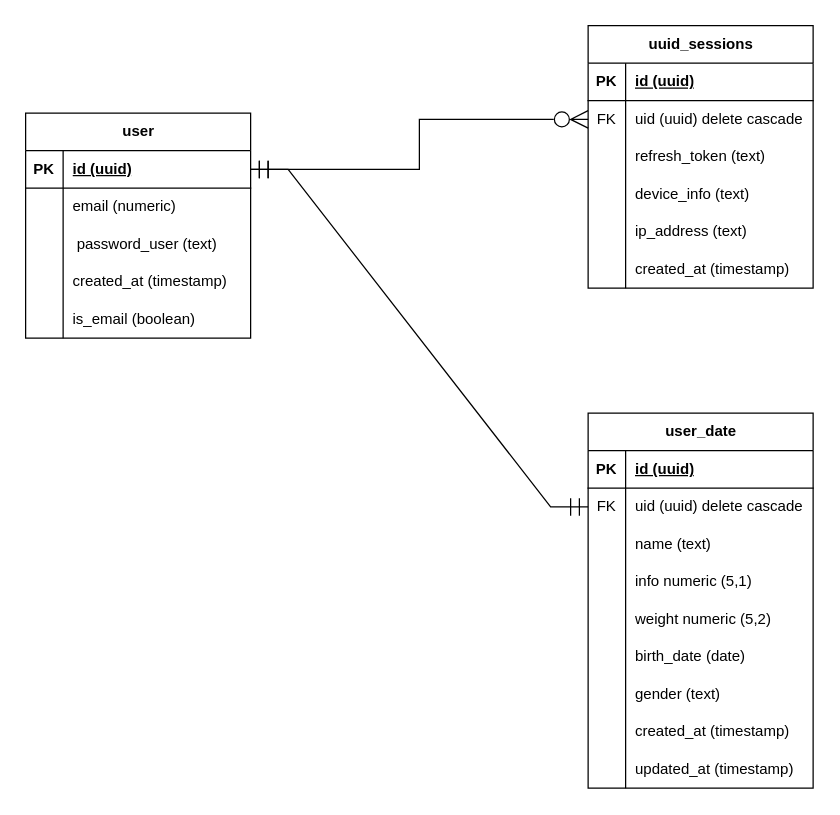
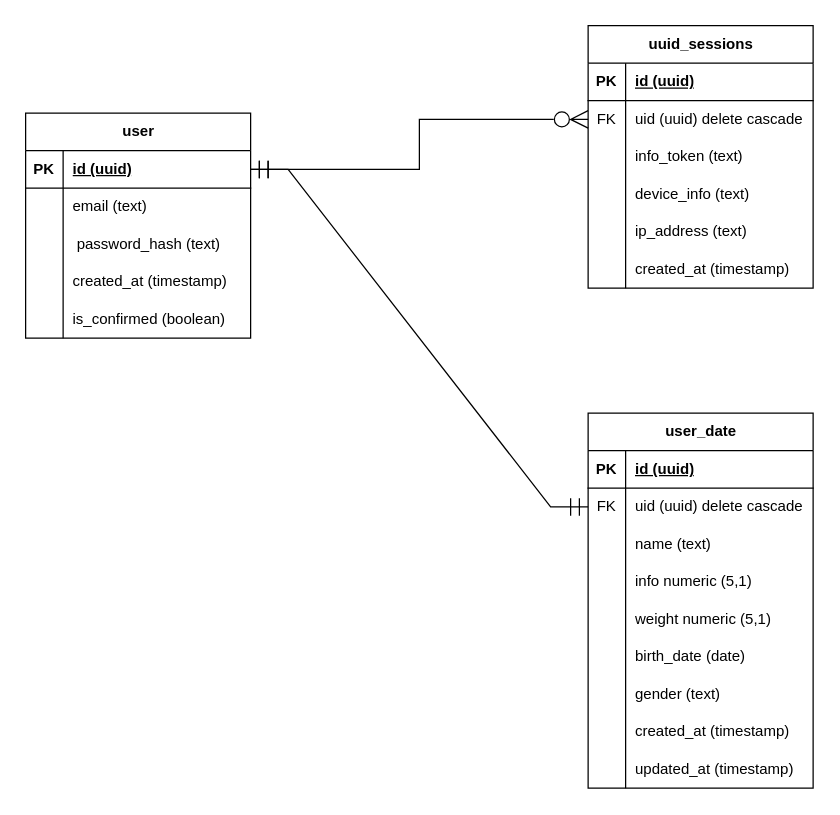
  <mxCell id="0" />
  <mxCell id="1" parent="0" />
  <mxCell id="2" value="user" style="shape=table;startSize=30;container=1;collapsible=1;childLayout=tableLayout;fixedRows=1;rowLines=0;fontStyle=1;align=center;resizeLast=1;html=1;" parent="1" vertex="1"><mxGeometry x="20" y="90" width="180" height="180" as="geometry" /></mxCell>
  <mxCell id="3" value="" style="shape=tableRow;horizontal=0;startSize=0;swimlaneHead=0;swimlaneBody=0;fillColor=none;collapsible=0;dropTarget=0;points=[[0,0.5],[1,0.5]];portConstraint=eastwest;top=0;left=0;right=0;bottom=1;" parent="2" vertex="1"><mxGeometry y="30" width="180" height="30" as="geometry" /></mxCell>
  <mxCell id="4" value="PK" style="shape=partialRectangle;connectable=0;fillColor=none;top=0;left=0;bottom=0;right=0;fontStyle=1;overflow=hidden;whiteSpace=wrap;html=1;" parent="3" vertex="1"><mxGeometry width="30" height="30" as="geometry"><mxRectangle width="30" height="30" as="alternateBounds" /></mxGeometry></mxCell>
  <mxCell id="5" value="id (uuid)" style="shape=partialRectangle;connectable=0;fillColor=none;top=0;left=0;bottom=0;right=0;align=left;spacingLeft=6;fontStyle=5;overflow=hidden;whiteSpace=wrap;html=1;" parent="3" vertex="1"><mxGeometry x="30" width="150" height="30" as="geometry"><mxRectangle width="150" height="30" as="alternateBounds" /></mxGeometry></mxCell>
  <mxCell id="6" value="" style="shape=tableRow;horizontal=0;startSize=0;swimlaneHead=0;swimlaneBody=0;fillColor=none;collapsible=0;dropTarget=0;points=[[0,0.5],[1,0.5]];portConstraint=eastwest;top=0;left=0;right=0;bottom=0;" parent="2" vertex="1"><mxGeometry y="60" width="180" height="30" as="geometry" /></mxCell>
  <mxCell id="7" value="" style="shape=partialRectangle;connectable=0;fillColor=none;top=0;left=0;bottom=0;right=0;editable=1;overflow=hidden;whiteSpace=wrap;html=1;" parent="6" vertex="1"><mxGeometry width="30" height="30" as="geometry"><mxRectangle width="30" height="30" as="alternateBounds" /></mxGeometry></mxCell>
- <mxCell id="8" value="email (numeric)" style="shape=partialRectangle;connectable=0;fillColor=none;top=0;left=0;bottom=0;right=0;align=left;spacingLeft=6;overflow=hidden;whiteSpace=wrap;html=1;rowspan=1;" parent="6" vertex="1"><mxGeometry x="30" width="150" height="30" as="geometry"><mxRectangle width="150" height="30" as="alternateBounds" /></mxGeometry></mxCell>
+ <mxCell id="8" value="email (text)" style="shape=partialRectangle;connectable=0;fillColor=none;top=0;left=0;bottom=0;right=0;align=left;spacingLeft=6;overflow=hidden;whiteSpace=wrap;html=1;rowspan=1;" parent="6" vertex="1"><mxGeometry x="30" width="150" height="30" as="geometry"><mxRectangle width="150" height="30" as="alternateBounds" /></mxGeometry></mxCell>
  <mxCell id="9" value="" style="shape=tableRow;horizontal=0;startSize=0;swimlaneHead=0;swimlaneBody=0;fillColor=none;collapsible=0;dropTarget=0;points=[[0,0.5],[1,0.5]];portConstraint=eastwest;top=0;left=0;right=0;bottom=0;" parent="2" vertex="1"><mxGeometry y="90" width="180" height="30" as="geometry" /></mxCell>
  <mxCell id="10" value="" style="shape=partialRectangle;connectable=0;fillColor=none;top=0;left=0;bottom=0;right=0;editable=1;overflow=hidden;whiteSpace=wrap;html=1;" parent="9" vertex="1"><mxGeometry width="30" height="30" as="geometry"><mxRectangle width="30" height="30" as="alternateBounds" /></mxGeometry></mxCell>
- <mxCell id="11" value="&amp;nbsp;password_user (text)" style="shape=partialRectangle;connectable=0;fillColor=none;top=0;left=0;bottom=0;right=0;align=left;spacingLeft=6;overflow=hidden;whiteSpace=wrap;html=1;" parent="9" vertex="1"><mxGeometry x="30" width="150" height="30" as="geometry"><mxRectangle width="150" height="30" as="alternateBounds" /></mxGeometry></mxCell>
+ <mxCell id="11" value="&amp;nbsp;password_hash (text)" style="shape=partialRectangle;connectable=0;fillColor=none;top=0;left=0;bottom=0;right=0;align=left;spacingLeft=6;overflow=hidden;whiteSpace=wrap;html=1;" parent="9" vertex="1"><mxGeometry x="30" width="150" height="30" as="geometry"><mxRectangle width="150" height="30" as="alternateBounds" /></mxGeometry></mxCell>
  <mxCell id="12" value="" style="shape=tableRow;horizontal=0;startSize=0;swimlaneHead=0;swimlaneBody=0;fillColor=none;collapsible=0;dropTarget=0;points=[[0,0.5],[1,0.5]];portConstraint=eastwest;top=0;left=0;right=0;bottom=0;" parent="2" vertex="1"><mxGeometry y="120" width="180" height="30" as="geometry" /></mxCell>
  <mxCell id="13" value="" style="shape=partialRectangle;connectable=0;fillColor=none;top=0;left=0;bottom=0;right=0;editable=1;overflow=hidden;whiteSpace=wrap;html=1;" parent="12" vertex="1"><mxGeometry width="30" height="30" as="geometry"><mxRectangle width="30" height="30" as="alternateBounds" /></mxGeometry></mxCell>
  <mxCell id="14" value="created_at (timestamp)" style="shape=partialRectangle;connectable=0;fillColor=none;top=0;left=0;bottom=0;right=0;align=left;spacingLeft=6;overflow=hidden;whiteSpace=wrap;html=1;" parent="12" vertex="1"><mxGeometry x="30" width="150" height="30" as="geometry"><mxRectangle width="150" height="30" as="alternateBounds" /></mxGeometry></mxCell>
  <mxCell id="15" value="" style="shape=tableRow;horizontal=0;startSize=0;swimlaneHead=0;swimlaneBody=0;fillColor=none;collapsible=0;dropTarget=0;points=[[0,0.5],[1,0.5]];portConstraint=eastwest;top=0;left=0;right=0;bottom=0;" parent="2" vertex="1"><mxGeometry y="150" width="180" height="30" as="geometry" /></mxCell>
  <mxCell id="16" value="" style="shape=partialRectangle;connectable=0;fillColor=none;top=0;left=0;bottom=0;right=0;editable=1;overflow=hidden;whiteSpace=wrap;html=1;" parent="15" vertex="1"><mxGeometry width="30" height="30" as="geometry"><mxRectangle width="30" height="30" as="alternateBounds" /></mxGeometry></mxCell>
- <mxCell id="17" value="is_email (boolean)" style="shape=partialRectangle;connectable=0;fillColor=none;top=0;left=0;bottom=0;right=0;align=left;spacingLeft=6;overflow=hidden;whiteSpace=wrap;html=1;" parent="15" vertex="1"><mxGeometry x="30" width="150" height="30" as="geometry"><mxRectangle width="150" height="30" as="alternateBounds" /></mxGeometry></mxCell>
+ <mxCell id="17" value="is_confirmed (boolean)" style="shape=partialRectangle;connectable=0;fillColor=none;top=0;left=0;bottom=0;right=0;align=left;spacingLeft=6;overflow=hidden;whiteSpace=wrap;html=1;" parent="15" vertex="1"><mxGeometry x="30" width="150" height="30" as="geometry"><mxRectangle width="150" height="30" as="alternateBounds" /></mxGeometry></mxCell>
  <mxCell id="18" value="uuid_sessions" style="shape=table;startSize=30;container=1;collapsible=1;childLayout=tableLayout;fixedRows=1;rowLines=0;fontStyle=1;align=center;resizeLast=1;html=1;" parent="1" vertex="1"><mxGeometry x="470" y="20" width="180" height="210" as="geometry"><mxRectangle x="560" y="10" width="120" height="30" as="alternateBounds" /></mxGeometry></mxCell>
  <mxCell id="19" value="" style="shape=tableRow;horizontal=0;startSize=0;swimlaneHead=0;swimlaneBody=0;fillColor=none;collapsible=0;dropTarget=0;points=[[0,0.5],[1,0.5]];portConstraint=eastwest;top=0;left=0;right=0;bottom=1;" parent="18" vertex="1"><mxGeometry y="30" width="180" height="30" as="geometry" /></mxCell>
  <mxCell id="20" value="PK" style="shape=partialRectangle;connectable=0;fillColor=none;top=0;left=0;bottom=0;right=0;fontStyle=1;overflow=hidden;whiteSpace=wrap;html=1;" parent="19" vertex="1"><mxGeometry width="30" height="30" as="geometry"><mxRectangle width="30" height="30" as="alternateBounds" /></mxGeometry></mxCell>
  <mxCell id="21" value="id (uuid)" style="shape=partialRectangle;connectable=0;fillColor=none;top=0;left=0;bottom=0;right=0;align=left;spacingLeft=6;fontStyle=5;overflow=hidden;whiteSpace=wrap;html=1;" parent="19" vertex="1"><mxGeometry x="30" width="150" height="30" as="geometry"><mxRectangle width="150" height="30" as="alternateBounds" /></mxGeometry></mxCell>
  <mxCell id="22" value="" style="shape=tableRow;horizontal=0;startSize=0;swimlaneHead=0;swimlaneBody=0;fillColor=none;collapsible=0;dropTarget=0;points=[[0,0.5],[1,0.5]];portConstraint=eastwest;top=0;left=0;right=0;bottom=0;" parent="18" vertex="1"><mxGeometry y="60" width="180" height="30" as="geometry" /></mxCell>
  <mxCell id="23" value="&lt;div&gt;FK&lt;/div&gt;" style="shape=partialRectangle;connectable=0;fillColor=none;top=0;left=0;bottom=0;right=0;editable=1;overflow=hidden;whiteSpace=wrap;html=1;align=center;" parent="22" vertex="1"><mxGeometry width="30" height="30" as="geometry"><mxRectangle width="30" height="30" as="alternateBounds" /></mxGeometry></mxCell>
  <mxCell id="24" value="uid (uuid) delete cascade" style="shape=partialRectangle;connectable=0;fillColor=none;top=0;left=0;bottom=0;right=0;align=left;spacingLeft=6;overflow=hidden;whiteSpace=wrap;html=1;" parent="22" vertex="1"><mxGeometry x="30" width="150" height="30" as="geometry"><mxRectangle width="150" height="30" as="alternateBounds" /></mxGeometry></mxCell>
  <mxCell id="25" value="" style="shape=tableRow;horizontal=0;startSize=0;swimlaneHead=0;swimlaneBody=0;fillColor=none;collapsible=0;dropTarget=0;points=[[0,0.5],[1,0.5]];portConstraint=eastwest;top=0;left=0;right=0;bottom=0;" parent="18" vertex="1"><mxGeometry y="90" width="180" height="30" as="geometry" /></mxCell>
  <mxCell id="26" value="" style="shape=partialRectangle;connectable=0;fillColor=none;top=0;left=0;bottom=0;right=0;editable=1;overflow=hidden;whiteSpace=wrap;html=1;" parent="25" vertex="1"><mxGeometry width="30" height="30" as="geometry"><mxRectangle width="30" height="30" as="alternateBounds" /></mxGeometry></mxCell>
- <mxCell id="27" value="refresh_token (text)" style="shape=partialRectangle;connectable=0;fillColor=none;top=0;left=0;bottom=0;right=0;align=left;spacingLeft=6;overflow=hidden;whiteSpace=wrap;html=1;" parent="25" vertex="1"><mxGeometry x="30" width="150" height="30" as="geometry"><mxRectangle width="150" height="30" as="alternateBounds" /></mxGeometry></mxCell>
+ <mxCell id="27" value="info_token (text)" style="shape=partialRectangle;connectable=0;fillColor=none;top=0;left=0;bottom=0;right=0;align=left;spacingLeft=6;overflow=hidden;whiteSpace=wrap;html=1;" parent="25" vertex="1"><mxGeometry x="30" width="150" height="30" as="geometry"><mxRectangle width="150" height="30" as="alternateBounds" /></mxGeometry></mxCell>
  <mxCell id="28" value="" style="shape=tableRow;horizontal=0;startSize=0;swimlaneHead=0;swimlaneBody=0;fillColor=none;collapsible=0;dropTarget=0;points=[[0,0.5],[1,0.5]];portConstraint=eastwest;top=0;left=0;right=0;bottom=0;" parent="18" vertex="1"><mxGeometry y="120" width="180" height="30" as="geometry" /></mxCell>
  <mxCell id="29" value="" style="shape=partialRectangle;connectable=0;fillColor=none;top=0;left=0;bottom=0;right=0;editable=1;overflow=hidden;whiteSpace=wrap;html=1;" parent="28" vertex="1"><mxGeometry width="30" height="30" as="geometry"><mxRectangle width="30" height="30" as="alternateBounds" /></mxGeometry></mxCell>
  <mxCell id="30" value="device_info (text)" style="shape=partialRectangle;connectable=0;fillColor=none;top=0;left=0;bottom=0;right=0;align=left;spacingLeft=6;overflow=hidden;whiteSpace=wrap;html=1;" parent="28" vertex="1"><mxGeometry x="30" width="150" height="30" as="geometry"><mxRectangle width="150" height="30" as="alternateBounds" /></mxGeometry></mxCell>
  <mxCell id="31" value="" style="shape=tableRow;horizontal=0;startSize=0;swimlaneHead=0;swimlaneBody=0;fillColor=none;collapsible=0;dropTarget=0;points=[[0,0.5],[1,0.5]];portConstraint=eastwest;top=0;left=0;right=0;bottom=0;" parent="18" vertex="1"><mxGeometry y="150" width="180" height="30" as="geometry" /></mxCell>
  <mxCell id="32" value="" style="shape=partialRectangle;connectable=0;fillColor=none;top=0;left=0;bottom=0;right=0;editable=1;overflow=hidden;whiteSpace=wrap;html=1;" parent="31" vertex="1"><mxGeometry width="30" height="30" as="geometry"><mxRectangle width="30" height="30" as="alternateBounds" /></mxGeometry></mxCell>
  <mxCell id="33" value="ip_address (text)" style="shape=partialRectangle;connectable=0;fillColor=none;top=0;left=0;bottom=0;right=0;align=left;spacingLeft=6;overflow=hidden;whiteSpace=wrap;html=1;" parent="31" vertex="1"><mxGeometry x="30" width="150" height="30" as="geometry"><mxRectangle width="150" height="30" as="alternateBounds" /></mxGeometry></mxCell>
  <mxCell id="34" value="" style="shape=tableRow;horizontal=0;startSize=0;swimlaneHead=0;swimlaneBody=0;fillColor=none;collapsible=0;dropTarget=0;points=[[0,0.5],[1,0.5]];portConstraint=eastwest;top=0;left=0;right=0;bottom=0;" parent="18" vertex="1"><mxGeometry y="180" width="180" height="30" as="geometry" /></mxCell>
  <mxCell id="35" value="" style="shape=partialRectangle;connectable=0;fillColor=none;top=0;left=0;bottom=0;right=0;editable=1;overflow=hidden;whiteSpace=wrap;html=1;" parent="34" vertex="1"><mxGeometry width="30" height="30" as="geometry"><mxRectangle width="30" height="30" as="alternateBounds" /></mxGeometry></mxCell>
  <mxCell id="36" value="created_at (timestamp)" style="shape=partialRectangle;connectable=0;fillColor=none;top=0;left=0;bottom=0;right=0;align=left;spacingLeft=6;overflow=hidden;whiteSpace=wrap;html=1;" parent="34" vertex="1"><mxGeometry x="30" width="150" height="30" as="geometry"><mxRectangle width="150" height="30" as="alternateBounds" /></mxGeometry></mxCell>
  <mxCell id="37" value="user_date" style="shape=table;startSize=30;container=1;collapsible=1;childLayout=tableLayout;fixedRows=1;rowLines=0;fontStyle=1;align=center;resizeLast=1;html=1;" parent="1" vertex="1"><mxGeometry x="470" y="330" width="180" height="300" as="geometry" /></mxCell>
  <mxCell id="38" value="" style="shape=tableRow;horizontal=0;startSize=0;swimlaneHead=0;swimlaneBody=0;fillColor=none;collapsible=0;dropTarget=0;points=[[0,0.5],[1,0.5]];portConstraint=eastwest;top=0;left=0;right=0;bottom=1;" parent="37" vertex="1"><mxGeometry y="30" width="180" height="30" as="geometry" /></mxCell>
  <mxCell id="39" value="PK" style="shape=partialRectangle;connectable=0;fillColor=none;top=0;left=0;bottom=0;right=0;fontStyle=1;overflow=hidden;whiteSpace=wrap;html=1;" parent="38" vertex="1"><mxGeometry width="30" height="30" as="geometry"><mxRectangle width="30" height="30" as="alternateBounds" /></mxGeometry></mxCell>
  <mxCell id="40" value="id (uuid)" style="shape=partialRectangle;connectable=0;fillColor=none;top=0;left=0;bottom=0;right=0;align=left;spacingLeft=6;fontStyle=5;overflow=hidden;whiteSpace=wrap;html=1;" parent="38" vertex="1"><mxGeometry x="30" width="150" height="30" as="geometry"><mxRectangle width="150" height="30" as="alternateBounds" /></mxGeometry></mxCell>
  <mxCell id="41" value="" style="shape=tableRow;horizontal=0;startSize=0;swimlaneHead=0;swimlaneBody=0;fillColor=none;collapsible=0;dropTarget=0;points=[[0,0.5],[1,0.5]];portConstraint=eastwest;top=0;left=0;right=0;bottom=0;" parent="37" vertex="1"><mxGeometry y="60" width="180" height="30" as="geometry" /></mxCell>
  <mxCell id="42" value="FK" style="shape=partialRectangle;connectable=0;fillColor=none;top=0;left=0;bottom=0;right=0;editable=1;overflow=hidden;whiteSpace=wrap;html=1;" parent="41" vertex="1"><mxGeometry width="30" height="30" as="geometry"><mxRectangle width="30" height="30" as="alternateBounds" /></mxGeometry></mxCell>
  <mxCell id="43" value="uid (uuid) delete cascade" style="shape=partialRectangle;connectable=0;fillColor=none;top=0;left=0;bottom=0;right=0;align=left;spacingLeft=6;overflow=hidden;whiteSpace=wrap;html=1;" parent="41" vertex="1"><mxGeometry x="30" width="150" height="30" as="geometry"><mxRectangle width="150" height="30" as="alternateBounds" /></mxGeometry></mxCell>
  <mxCell id="44" value="" style="shape=tableRow;horizontal=0;startSize=0;swimlaneHead=0;swimlaneBody=0;fillColor=none;collapsible=0;dropTarget=0;points=[[0,0.5],[1,0.5]];portConstraint=eastwest;top=0;left=0;right=0;bottom=0;" parent="37" vertex="1"><mxGeometry y="90" width="180" height="30" as="geometry" /></mxCell>
  <mxCell id="45" value="" style="shape=partialRectangle;connectable=0;fillColor=none;top=0;left=0;bottom=0;right=0;editable=1;overflow=hidden;whiteSpace=wrap;html=1;" parent="44" vertex="1"><mxGeometry width="30" height="30" as="geometry"><mxRectangle width="30" height="30" as="alternateBounds" /></mxGeometry></mxCell>
  <mxCell id="46" value="name (text)" style="shape=partialRectangle;connectable=0;fillColor=none;top=0;left=0;bottom=0;right=0;align=left;spacingLeft=6;overflow=hidden;whiteSpace=wrap;html=1;" parent="44" vertex="1"><mxGeometry x="30" width="150" height="30" as="geometry"><mxRectangle width="150" height="30" as="alternateBounds" /></mxGeometry></mxCell>
  <mxCell id="47" value="" style="shape=tableRow;horizontal=0;startSize=0;swimlaneHead=0;swimlaneBody=0;fillColor=none;collapsible=0;dropTarget=0;points=[[0,0.5],[1,0.5]];portConstraint=eastwest;top=0;left=0;right=0;bottom=0;" parent="37" vertex="1"><mxGeometry y="120" width="180" height="30" as="geometry" /></mxCell>
  <mxCell id="48" value="" style="shape=partialRectangle;connectable=0;fillColor=none;top=0;left=0;bottom=0;right=0;editable=1;overflow=hidden;whiteSpace=wrap;html=1;" parent="47" vertex="1"><mxGeometry width="30" height="30" as="geometry"><mxRectangle width="30" height="30" as="alternateBounds" /></mxGeometry></mxCell>
  <mxCell id="49" value="info numeric (5,1)" style="shape=partialRectangle;connectable=0;fillColor=none;top=0;left=0;bottom=0;right=0;align=left;spacingLeft=6;overflow=hidden;whiteSpace=wrap;html=1;" parent="47" vertex="1"><mxGeometry x="30" width="150" height="30" as="geometry"><mxRectangle width="150" height="30" as="alternateBounds" /></mxGeometry></mxCell>
  <mxCell id="50" value="" style="shape=tableRow;horizontal=0;startSize=0;swimlaneHead=0;swimlaneBody=0;fillColor=none;collapsible=0;dropTarget=0;points=[[0,0.5],[1,0.5]];portConstraint=eastwest;top=0;left=0;right=0;bottom=0;" parent="37" vertex="1"><mxGeometry y="150" width="180" height="30" as="geometry" /></mxCell>
  <mxCell id="51" value="" style="shape=partialRectangle;connectable=0;fillColor=none;top=0;left=0;bottom=0;right=0;editable=1;overflow=hidden;whiteSpace=wrap;html=1;" parent="50" vertex="1"><mxGeometry width="30" height="30" as="geometry"><mxRectangle width="30" height="30" as="alternateBounds" /></mxGeometry></mxCell>
- <mxCell id="52" value="weight numeric (5,2)" style="shape=partialRectangle;connectable=0;fillColor=none;top=0;left=0;bottom=0;right=0;align=left;spacingLeft=6;overflow=hidden;whiteSpace=wrap;html=1;" parent="50" vertex="1"><mxGeometry x="30" width="150" height="30" as="geometry"><mxRectangle width="150" height="30" as="alternateBounds" /></mxGeometry></mxCell>
+ <mxCell id="52" value="weight numeric (5,1)" style="shape=partialRectangle;connectable=0;fillColor=none;top=0;left=0;bottom=0;right=0;align=left;spacingLeft=6;overflow=hidden;whiteSpace=wrap;html=1;" parent="50" vertex="1"><mxGeometry x="30" width="150" height="30" as="geometry"><mxRectangle width="150" height="30" as="alternateBounds" /></mxGeometry></mxCell>
  <mxCell id="53" value="" style="shape=tableRow;horizontal=0;startSize=0;swimlaneHead=0;swimlaneBody=0;fillColor=none;collapsible=0;dropTarget=0;points=[[0,0.5],[1,0.5]];portConstraint=eastwest;top=0;left=0;right=0;bottom=0;" parent="37" vertex="1"><mxGeometry y="180" width="180" height="30" as="geometry" /></mxCell>
  <mxCell id="54" value="" style="shape=partialRectangle;connectable=0;fillColor=none;top=0;left=0;bottom=0;right=0;editable=1;overflow=hidden;whiteSpace=wrap;html=1;" parent="53" vertex="1"><mxGeometry width="30" height="30" as="geometry"><mxRectangle width="30" height="30" as="alternateBounds" /></mxGeometry></mxCell>
  <mxCell id="55" value="birth_date (date)" style="shape=partialRectangle;connectable=0;fillColor=none;top=0;left=0;bottom=0;right=0;align=left;spacingLeft=6;overflow=hidden;whiteSpace=wrap;html=1;" parent="53" vertex="1"><mxGeometry x="30" width="150" height="30" as="geometry"><mxRectangle width="150" height="30" as="alternateBounds" /></mxGeometry></mxCell>
  <mxCell id="56" value="" style="shape=tableRow;horizontal=0;startSize=0;swimlaneHead=0;swimlaneBody=0;fillColor=none;collapsible=0;dropTarget=0;points=[[0,0.5],[1,0.5]];portConstraint=eastwest;top=0;left=0;right=0;bottom=0;" parent="37" vertex="1"><mxGeometry y="210" width="180" height="30" as="geometry" /></mxCell>
  <mxCell id="57" value="" style="shape=partialRectangle;connectable=0;fillColor=none;top=0;left=0;bottom=0;right=0;editable=1;overflow=hidden;whiteSpace=wrap;html=1;" parent="56" vertex="1"><mxGeometry width="30" height="30" as="geometry"><mxRectangle width="30" height="30" as="alternateBounds" /></mxGeometry></mxCell>
  <mxCell id="58" value="gender (text)" style="shape=partialRectangle;connectable=0;fillColor=none;top=0;left=0;bottom=0;right=0;align=left;spacingLeft=6;overflow=hidden;whiteSpace=wrap;html=1;" parent="56" vertex="1"><mxGeometry x="30" width="150" height="30" as="geometry"><mxRectangle width="150" height="30" as="alternateBounds" /></mxGeometry></mxCell>
  <mxCell id="59" value="" style="shape=tableRow;horizontal=0;startSize=0;swimlaneHead=0;swimlaneBody=0;fillColor=none;collapsible=0;dropTarget=0;points=[[0,0.5],[1,0.5]];portConstraint=eastwest;top=0;left=0;right=0;bottom=0;" parent="37" vertex="1"><mxGeometry y="240" width="180" height="30" as="geometry" /></mxCell>
  <mxCell id="60" value="" style="shape=partialRectangle;connectable=0;fillColor=none;top=0;left=0;bottom=0;right=0;editable=1;overflow=hidden;whiteSpace=wrap;html=1;" parent="59" vertex="1"><mxGeometry width="30" height="30" as="geometry"><mxRectangle width="30" height="30" as="alternateBounds" /></mxGeometry></mxCell>
  <mxCell id="61" value="created_at (timestamp)" style="shape=partialRectangle;connectable=0;fillColor=none;top=0;left=0;bottom=0;right=0;align=left;spacingLeft=6;overflow=hidden;whiteSpace=wrap;html=1;" parent="59" vertex="1"><mxGeometry x="30" width="150" height="30" as="geometry"><mxRectangle width="150" height="30" as="alternateBounds" /></mxGeometry></mxCell>
  <mxCell id="62" value="" style="shape=tableRow;horizontal=0;startSize=0;swimlaneHead=0;swimlaneBody=0;fillColor=none;collapsible=0;dropTarget=0;points=[[0,0.5],[1,0.5]];portConstraint=eastwest;top=0;left=0;right=0;bottom=0;" parent="37" vertex="1"><mxGeometry y="270" width="180" height="30" as="geometry" /></mxCell>
  <mxCell id="63" value="" style="shape=partialRectangle;connectable=0;fillColor=none;top=0;left=0;bottom=0;right=0;editable=1;overflow=hidden;whiteSpace=wrap;html=1;" parent="62" vertex="1"><mxGeometry width="30" height="30" as="geometry"><mxRectangle width="30" height="30" as="alternateBounds" /></mxGeometry></mxCell>
  <mxCell id="64" value="updated_at (timestamp)" style="shape=partialRectangle;connectable=0;fillColor=none;top=0;left=0;bottom=0;right=0;align=left;spacingLeft=6;overflow=hidden;whiteSpace=wrap;html=1;" parent="62" vertex="1"><mxGeometry x="30" width="150" height="30" as="geometry"><mxRectangle width="150" height="30" as="alternateBounds" /></mxGeometry></mxCell>
  <mxCell id="65" style="edgeStyle=orthogonalEdgeStyle;rounded=0;orthogonalLoop=1;jettySize=auto;html=1;exitX=1;exitY=0.5;exitDx=0;exitDy=0;" parent="37" source="41" target="41" edge="1"><mxGeometry relative="1" as="geometry" /></mxCell>
  <mxCell id="66" style="edgeStyle=orthogonalEdgeStyle;rounded=0;orthogonalLoop=1;jettySize=auto;html=1;exitX=0;exitY=0.5;exitDx=0;exitDy=0;entryX=1;entryY=0.5;entryDx=0;entryDy=0;startArrow=ERzeroToMany;startFill=0;endArrow=ERmandOne;endFill=0;endSize=12;startSize=12;" parent="1" source="22" target="3" edge="1"><mxGeometry relative="1" as="geometry" /></mxCell>
  <mxCell id="67" value="" style="edgeStyle=entityRelationEdgeStyle;fontSize=12;html=1;endArrow=ERmandOne;startArrow=ERmandOne;rounded=0;exitX=0;exitY=0.5;exitDx=0;exitDy=0;entryX=1;entryY=0.5;entryDx=0;entryDy=0;strokeWidth=1;targetPerimeterSpacing=0;endSize=12;startSize=12;" parent="1" source="41" target="3" edge="1"><mxGeometry width="100" height="100" relative="1" as="geometry"><mxPoint x="480" y="380" as="sourcePoint" /><mxPoint x="580" y="280" as="targetPoint" /><Array as="points"><mxPoint x="300" y="340" /><mxPoint x="280" y="330" /></Array></mxGeometry></mxCell>
